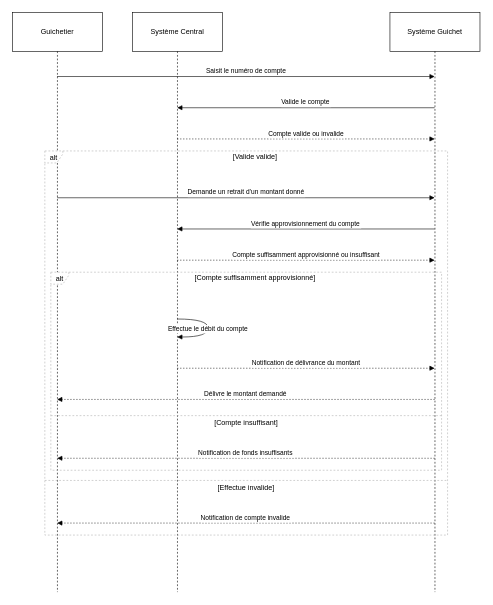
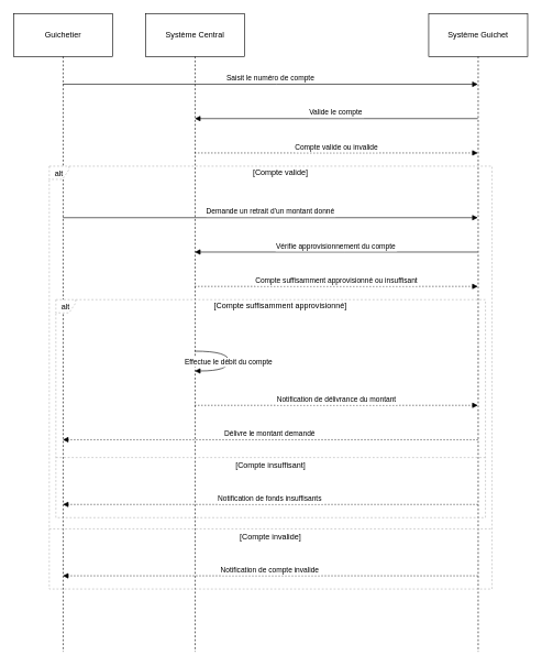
  <mxCell id="0" />
  <mxCell id="1" parent="0" />
  <mxCell id="2" value="Guichetier" style="shape=umlLifeline;perimeter=lifelinePerimeter;whiteSpace=wrap;container=1;dropTarget=0;collapsible=0;recursiveResize=0;outlineConnect=0;portConstraint=eastwest;newEdgeStyle={&quot;edgeStyle&quot;:&quot;elbowEdgeStyle&quot;,&quot;elbow&quot;:&quot;vertical&quot;,&quot;curved&quot;:0,&quot;rounded&quot;:0};size=65;" vertex="1" parent="1"><mxGeometry width="150" height="966" as="geometry" x="20" y="20" /></mxCell>
  <mxCell id="3" value="Système Central" style="shape=umlLifeline;perimeter=lifelinePerimeter;whiteSpace=wrap;container=1;dropTarget=0;collapsible=0;recursiveResize=0;outlineConnect=0;portConstraint=eastwest;newEdgeStyle={&quot;edgeStyle&quot;:&quot;elbowEdgeStyle&quot;,&quot;elbow&quot;:&quot;vertical&quot;,&quot;curved&quot;:0,&quot;rounded&quot;:0};size=65;" vertex="1" parent="1"><mxGeometry x="220" width="150" height="966" as="geometry" y="20" /></mxCell>
  <mxCell id="4" value="Système Guichet" style="shape=umlLifeline;perimeter=lifelinePerimeter;whiteSpace=wrap;container=1;dropTarget=0;collapsible=0;recursiveResize=0;outlineConnect=0;portConstraint=eastwest;newEdgeStyle={&quot;edgeStyle&quot;:&quot;elbowEdgeStyle&quot;,&quot;elbow&quot;:&quot;vertical&quot;,&quot;curved&quot;:0,&quot;rounded&quot;:0};size=65;" vertex="1" parent="1"><mxGeometry x="649" width="150" height="966" as="geometry" y="20" /></mxCell>
  <mxCell id="5" value="alt" style="shape=umlFrame;dashed=1;pointerEvents=0;dropTarget=0;strokeColor=#B3B3B3;height=20;width=30" vertex="1" parent="1"><mxGeometry x="84" y="453" width="651" height="330" as="geometry" /></mxCell>
  <mxCell id="6" value="[Compte suffisamment approvisionné]" style="text;strokeColor=none;fillColor=none;align=center;verticalAlign=middle;whiteSpace=wrap;" vertex="1" parent="5"><mxGeometry x="30" width="621" height="20" as="geometry" /></mxCell>
  <mxCell id="7" value="[Compte insuffisant]" style="shape=line;dashed=1;whiteSpace=wrap;verticalAlign=top;labelPosition=center;verticalLabelPosition=middle;align=center;strokeColor=#B3B3B3;" vertex="1" parent="5"><mxGeometry y="237" width="651" height="4" as="geometry" /></mxCell>
  <mxCell id="8" value="alt" style="shape=umlFrame;dashed=1;pointerEvents=0;dropTarget=0;strokeColor=#B3B3B3;height=20;width=30" vertex="1" parent="1"><mxGeometry x="74" y="251" width="671" height="640" as="geometry" /></mxCell>
- <mxCell id="9" value="[Valide valide]" style="text;strokeColor=none;fillColor=none;align=center;verticalAlign=middle;whiteSpace=wrap;" vertex="1" parent="8"><mxGeometry x="30" width="641" height="20" as="geometry" /></mxCell>
- <mxCell id="10" value="[Effectue invalide]" style="shape=line;dashed=1;whiteSpace=wrap;verticalAlign=top;labelPosition=center;verticalLabelPosition=middle;align=center;strokeColor=#B3B3B3;" vertex="1" parent="8"><mxGeometry y="547" width="671" height="4" as="geometry" /></mxCell>
+ <mxCell id="9" value="[Compte valide]" style="text;strokeColor=none;fillColor=none;align=center;verticalAlign=middle;whiteSpace=wrap;" vertex="1" parent="8"><mxGeometry x="30" width="641" height="20" as="geometry" /></mxCell>
+ <mxCell id="10" value="[Compte invalide]" style="shape=line;dashed=1;whiteSpace=wrap;verticalAlign=top;labelPosition=center;verticalLabelPosition=middle;align=center;strokeColor=#B3B3B3;" vertex="1" parent="8"><mxGeometry y="547" width="671" height="4" as="geometry" /></mxCell>
  <mxCell id="11" value="Saisit le numéro de compte" style="verticalAlign=bottom;edgeStyle=elbowEdgeStyle;elbow=vertical;curved=0;rounded=0;endArrow=block;" edge="1" parent="1" source="2" target="4"><mxGeometry relative="1" as="geometry"><Array as="points"><mxPoint x="418" y="127" /></Array></mxGeometry></mxCell>
  <mxCell id="12" value="Valide le compte" style="verticalAlign=bottom;edgeStyle=elbowEdgeStyle;elbow=vertical;curved=0;rounded=0;endArrow=block;" edge="1" parent="1" source="4" target="3"><mxGeometry relative="1" as="geometry"><Array as="points"><mxPoint x="521" y="179" /></Array></mxGeometry></mxCell>
  <mxCell id="13" value="Compte valide ou invalide" style="verticalAlign=bottom;edgeStyle=elbowEdgeStyle;elbow=vertical;curved=0;rounded=0;dashed=1;dashPattern=2 3;endArrow=block;" edge="1" parent="1" source="3" target="4"><mxGeometry relative="1" as="geometry"><Array as="points"><mxPoint x="518" y="231" /></Array></mxGeometry></mxCell>
  <mxCell id="14" value="Demande un retrait d’un montant donné" style="verticalAlign=bottom;edgeStyle=elbowEdgeStyle;elbow=vertical;curved=0;rounded=0;endArrow=block;" edge="1" parent="1" source="2" target="4"><mxGeometry relative="1" as="geometry"><Array as="points"><mxPoint x="418" y="329" /></Array></mxGeometry></mxCell>
  <mxCell id="15" value="Vérifie approvisionnement du compte" style="verticalAlign=bottom;edgeStyle=elbowEdgeStyle;elbow=vertical;curved=0;rounded=0;endArrow=block;" edge="1" parent="1" source="4" target="3"><mxGeometry relative="1" as="geometry"><Array as="points"><mxPoint x="521" y="381" /></Array></mxGeometry></mxCell>
  <mxCell id="16" value="Compte suffisamment approvisionné ou insuffisant" style="verticalAlign=bottom;edgeStyle=elbowEdgeStyle;elbow=vertical;curved=0;rounded=0;dashed=1;dashPattern=2 3;endArrow=block;" edge="1" parent="1" source="3" target="4"><mxGeometry relative="1" as="geometry"><Array as="points"><mxPoint x="518" y="433" /></Array></mxGeometry></mxCell>
  <mxCell id="17" value="Effectue le débit du compte" style="curved=1;endArrow=block;" edge="1" parent="1" source="3" target="3"><mxGeometry relative="1" as="geometry"><Array as="points"><mxPoint x="346" y="531" /><mxPoint x="346" y="561" /></Array></mxGeometry></mxCell>
  <mxCell id="18" value="Notification de délivrance du montant" style="verticalAlign=bottom;edgeStyle=elbowEdgeStyle;elbow=vertical;curved=0;rounded=0;dashed=1;dashPattern=2 3;endArrow=block;" edge="1" parent="1" source="3" target="4"><mxGeometry relative="1" as="geometry"><Array as="points"><mxPoint x="518" y="613" /></Array></mxGeometry></mxCell>
  <mxCell id="19" value="Délivre le montant demandé" style="verticalAlign=bottom;edgeStyle=elbowEdgeStyle;elbow=vertical;curved=0;rounded=0;dashed=1;dashPattern=2 3;endArrow=block;" edge="1" parent="1" source="4" target="2"><mxGeometry relative="1" as="geometry"><Array as="points"><mxPoint x="421" y="665" /></Array></mxGeometry></mxCell>
  <mxCell id="20" value="Notification de fonds insuffisants" style="verticalAlign=bottom;edgeStyle=elbowEdgeStyle;elbow=vertical;curved=0;rounded=0;dashed=1;dashPattern=2 3;endArrow=block;" edge="1" parent="1" source="4" target="2"><mxGeometry relative="1" as="geometry"><Array as="points"><mxPoint x="421" y="763" /></Array></mxGeometry></mxCell>
  <mxCell id="21" value="Notification de compte invalide" style="verticalAlign=bottom;edgeStyle=elbowEdgeStyle;elbow=vertical;curved=0;rounded=0;dashed=1;dashPattern=2 3;endArrow=block;" edge="1" parent="1" source="4" target="2"><mxGeometry relative="1" as="geometry"><Array as="points"><mxPoint x="421" y="871" /></Array></mxGeometry></mxCell>
